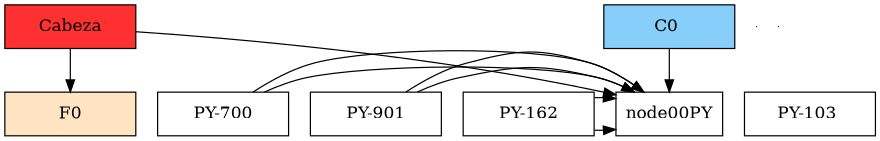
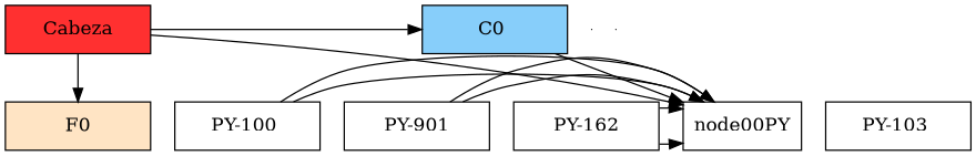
  digraph {
    node [group=1000 shape=box]
    n1 [fillcolor=firebrick1 group=1 label=Cabeza style=filled width=1.5]
    n2 [fillcolor=lightskyblue label="C0 " style=filled width=1.5]
    n3 [fillcolor=bisque1 group=1 label=F0 style=filled width=1.5]
    node00PY [group=""]
-   n5 [label="PY-700" width=1.5]
+   n5 [label="PY-100 " width=1.5]
    n6 [label="PY-901" width=1.5]
    n7 [label="PY-162" width=1.5]
    n8 [label="PY-103 " width=1.5]
    e0 [shape=point width=0 group=""]
    e1 [shape=point width=0 group=""]
    subgraph sub_1 {
      rank=same
      n1
      n2
    }
    subgraph sub_2 {
      rank=same
      n3
      node00PY
      n5
      n6
      n7
      n8
    }
+   n1 -> n2
    n1 -> n3
    n1 -> node00PY
    n2 -> node00PY
    n5 -> node00PY
    n5 -> node00PY
    n6 -> node00PY
    n6 -> node00PY
    n7 -> node00PY
    n7 -> node00PY
  }
